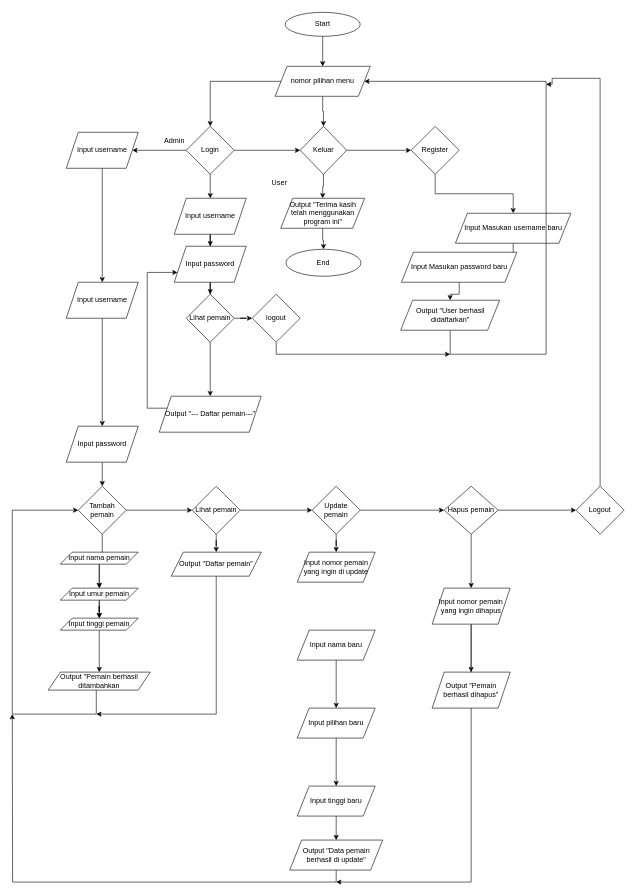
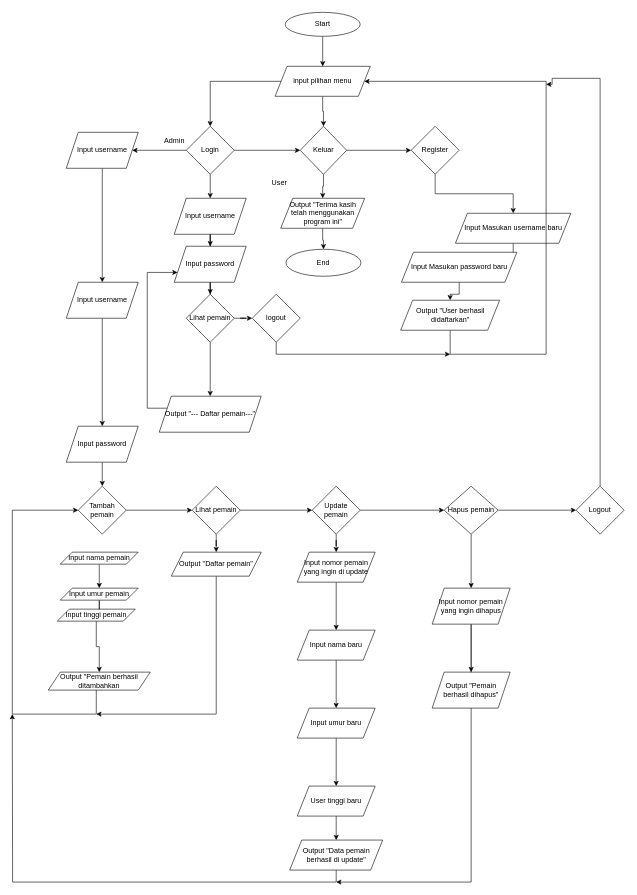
  <mxCell id="0" />
  <mxCell id="1" parent="0" />
  <mxCell id="2" value="" style="edgeStyle=orthogonalEdgeStyle;rounded=0;orthogonalLoop=1;jettySize=auto;html=1;" parent="1" source="3" target="6" edge="1"><mxGeometry relative="1" as="geometry" /></mxCell>
  <mxCell id="3" value="Start" style="ellipse;whiteSpace=wrap;html=1;" parent="1" vertex="1"><mxGeometry x="475" y="20" width="125" height="40" as="geometry" /></mxCell>
  <mxCell id="4" value="" style="edgeStyle=orthogonalEdgeStyle;rounded=0;orthogonalLoop=1;jettySize=auto;html=1;" parent="1" source="6" target="10" edge="1"><mxGeometry relative="1" as="geometry" /></mxCell>
  <mxCell id="5" value="" style="edgeStyle=orthogonalEdgeStyle;rounded=0;orthogonalLoop=1;jettySize=auto;html=1;" parent="1" source="6" target="13" edge="1"><mxGeometry relative="1" as="geometry" /></mxCell>
- <mxCell id="6" value="nomor pilihan menu" style="shape=parallelogram;perimeter=parallelogramPerimeter;whiteSpace=wrap;html=1;fixedSize=1;" parent="1" vertex="1"><mxGeometry x="458.13" y="110" width="158.75" height="50" as="geometry" /></mxCell>
+ <mxCell id="6" value="input pilihan menu" style="shape=parallelogram;perimeter=parallelogramPerimeter;whiteSpace=wrap;html=1;fixedSize=1;" parent="1" vertex="1"><mxGeometry x="458.13" y="110" width="158.75" height="50" as="geometry" /></mxCell>
  <mxCell id="7" value="" style="edgeStyle=orthogonalEdgeStyle;rounded=0;orthogonalLoop=1;jettySize=auto;html=1;" parent="1" source="10" target="13" edge="1"><mxGeometry relative="1" as="geometry" /></mxCell>
  <mxCell id="8" value="" style="edgeStyle=orthogonalEdgeStyle;rounded=0;orthogonalLoop=1;jettySize=auto;html=1;" parent="1" source="10" target="25" edge="1"><mxGeometry relative="1" as="geometry" /></mxCell>
  <mxCell id="9" value="" style="edgeStyle=orthogonalEdgeStyle;rounded=0;orthogonalLoop=1;jettySize=auto;html=1;" parent="1" source="10" target="28" edge="1"><mxGeometry relative="1" as="geometry" /></mxCell>
  <mxCell id="10" value="Login" style="rhombus;whiteSpace=wrap;html=1;" parent="1" vertex="1"><mxGeometry x="310" y="210" width="80" height="80" as="geometry" /></mxCell>
  <mxCell id="11" value="" style="edgeStyle=orthogonalEdgeStyle;rounded=0;orthogonalLoop=1;jettySize=auto;html=1;" parent="1" source="13" target="17" edge="1"><mxGeometry relative="1" as="geometry" /></mxCell>
  <mxCell id="12" value="" style="edgeStyle=orthogonalEdgeStyle;rounded=0;orthogonalLoop=1;jettySize=auto;html=1;entryX=0.5;entryY=1;entryDx=0;entryDy=0;" parent="1" source="13" target="15" edge="1"><mxGeometry relative="1" as="geometry"><mxPoint x="657.51" y="250" as="targetPoint" /></mxGeometry></mxCell>
  <mxCell id="13" value="Keluar" style="rhombus;whiteSpace=wrap;html=1;" parent="1" vertex="1"><mxGeometry x="500" y="210" width="77.51" height="80" as="geometry" /></mxCell>
  <mxCell id="14" value="" style="edgeStyle=orthogonalEdgeStyle;rounded=0;orthogonalLoop=1;jettySize=auto;html=1;" parent="1" source="15" target="19" edge="1"><mxGeometry relative="1" as="geometry" /></mxCell>
  <mxCell id="15" value="Register" style="rhombus;whiteSpace=wrap;html=1;direction=south;" parent="1" vertex="1"><mxGeometry x="685" y="210" width="80" height="80" as="geometry" /></mxCell>
  <mxCell id="16" value="" style="edgeStyle=orthogonalEdgeStyle;rounded=0;orthogonalLoop=1;jettySize=auto;html=1;" parent="1" source="17" target="82" edge="1"><mxGeometry relative="1" as="geometry" /></mxCell>
  <mxCell id="17" value="Output &quot;Terima kasih telah menggunakan program ini&quot;" style="shape=parallelogram;perimeter=parallelogramPerimeter;whiteSpace=wrap;html=1;fixedSize=1;" parent="1" vertex="1"><mxGeometry x="467.5" y="330" width="140" height="50" as="geometry" /></mxCell>
  <mxCell id="18" value="" style="edgeStyle=orthogonalEdgeStyle;rounded=0;orthogonalLoop=1;jettySize=auto;html=1;" parent="1" source="19" target="21" edge="1"><mxGeometry relative="1" as="geometry" /></mxCell>
  <mxCell id="19" value="Input Masukan username baru" style="shape=parallelogram;perimeter=parallelogramPerimeter;whiteSpace=wrap;html=1;fixedSize=1;" parent="1" vertex="1"><mxGeometry x="758.75" y="355" width="192.5" height="50" as="geometry" /></mxCell>
  <mxCell id="20" value="" style="edgeStyle=orthogonalEdgeStyle;rounded=0;orthogonalLoop=1;jettySize=auto;html=1;" parent="1" source="21" target="23" edge="1"><mxGeometry relative="1" as="geometry" /></mxCell>
  <mxCell id="21" value="Input Masukan password baru" style="shape=parallelogram;perimeter=parallelogramPerimeter;whiteSpace=wrap;html=1;fixedSize=1;" parent="1" vertex="1"><mxGeometry x="668.75" y="420" width="192.5" height="50" as="geometry" /></mxCell>
  <mxCell id="22" value="" style="edgeStyle=orthogonalEdgeStyle;rounded=0;orthogonalLoop=1;jettySize=auto;html=1;entryX=1;entryY=0.5;entryDx=0;entryDy=0;" parent="1" source="23" target="6" edge="1"><mxGeometry relative="1" as="geometry"><mxPoint x="900" y="130" as="targetPoint" /><Array as="points"><mxPoint x="750" y="590" /><mxPoint x="910" y="590" /><mxPoint x="910" y="135" /></Array></mxGeometry></mxCell>
  <mxCell id="23" value="Output &quot;User berhasil didaftarkan&quot;" style="shape=parallelogram;perimeter=parallelogramPerimeter;whiteSpace=wrap;html=1;fixedSize=1;" parent="1" vertex="1"><mxGeometry x="667.5" y="500" width="165" height="50" as="geometry" /></mxCell>
  <mxCell id="24" value="" style="edgeStyle=orthogonalEdgeStyle;rounded=0;orthogonalLoop=1;jettySize=auto;html=1;" parent="1" source="25" target="31" edge="1"><mxGeometry relative="1" as="geometry" /></mxCell>
  <mxCell id="25" value="Input username" style="shape=parallelogram;perimeter=parallelogramPerimeter;whiteSpace=wrap;html=1;fixedSize=1;" parent="1" vertex="1"><mxGeometry x="290" y="330" width="120" height="60" as="geometry" /></mxCell>
  <mxCell id="26" value="Admin" style="text;html=1;align=center;verticalAlign=middle;resizable=0;points=[];autosize=1;strokeColor=none;fillColor=none;" parent="1" vertex="1"><mxGeometry x="260" y="220" width="60" height="30" as="geometry" /></mxCell>
  <mxCell id="27" value="" style="edgeStyle=orthogonalEdgeStyle;rounded=0;orthogonalLoop=1;jettySize=auto;html=1;" parent="1" source="28" target="40" edge="1"><mxGeometry relative="1" as="geometry" /></mxCell>
  <mxCell id="28" value="Input username" style="shape=parallelogram;perimeter=parallelogramPerimeter;whiteSpace=wrap;html=1;fixedSize=1;" parent="1" vertex="1"><mxGeometry y="220" width="120" height="60" as="geometry" x="110" /></mxCell>
  <mxCell id="29" value="User" style="text;html=1;align=center;verticalAlign=middle;resizable=0;points=[];autosize=1;strokeColor=none;fillColor=none;" parent="1" vertex="1"><mxGeometry x="440" y="290" width="50" height="30" as="geometry" /></mxCell>
  <mxCell id="30" value="" style="edgeStyle=orthogonalEdgeStyle;rounded=0;orthogonalLoop=1;jettySize=auto;html=1;" parent="1" source="31" target="34" edge="1"><mxGeometry relative="1" as="geometry" /></mxCell>
  <mxCell id="31" value="Input password" style="shape=parallelogram;perimeter=parallelogramPerimeter;whiteSpace=wrap;html=1;fixedSize=1;" parent="1" vertex="1"><mxGeometry x="290" y="410" width="120" height="60" as="geometry" /></mxCell>
  <mxCell id="32" value="" style="edgeStyle=orthogonalEdgeStyle;rounded=0;orthogonalLoop=1;jettySize=auto;html=1;" parent="1" source="34" target="36" edge="1"><mxGeometry relative="1" as="geometry" /></mxCell>
  <mxCell id="33" value="" style="edgeStyle=orthogonalEdgeStyle;rounded=0;orthogonalLoop=1;jettySize=auto;html=1;" parent="1" source="34" target="38" edge="1"><mxGeometry relative="1" as="geometry" /></mxCell>
  <mxCell id="34" value="Lihat pemain" style="rhombus;whiteSpace=wrap;html=1;" parent="1" vertex="1"><mxGeometry x="310" y="490" width="80" height="80" as="geometry" /></mxCell>
  <mxCell id="35" value="" style="edgeStyle=orthogonalEdgeStyle;rounded=0;orthogonalLoop=1;jettySize=auto;html=1;" parent="1" source="36" edge="1"><mxGeometry relative="1" as="geometry"><mxPoint x="750" y="590" as="targetPoint" /><Array as="points"><mxPoint x="460" y="590" /></Array></mxGeometry></mxCell>
  <mxCell id="36" value="logout" style="rhombus;whiteSpace=wrap;html=1;" parent="1" vertex="1"><mxGeometry x="420" y="490" width="80" height="80" as="geometry" /></mxCell>
  <mxCell id="37" value="" style="edgeStyle=orthogonalEdgeStyle;rounded=0;orthogonalLoop=1;jettySize=auto;html=1;entryX=0;entryY=0.75;entryDx=0;entryDy=0;" parent="1" source="38" target="31" edge="1"><mxGeometry relative="1" as="geometry"><Array as="points"><mxPoint x="245" y="680" /><mxPoint x="245" y="454" /></Array></mxGeometry></mxCell>
  <mxCell id="38" value="Output &quot;--- Daftar pemain---&quot;" style="shape=parallelogram;perimeter=parallelogramPerimeter;whiteSpace=wrap;html=1;fixedSize=1;" parent="1" vertex="1"><mxGeometry x="265" y="660" width="170" height="60" as="geometry" /></mxCell>
  <mxCell id="39" value="" style="edgeStyle=orthogonalEdgeStyle;rounded=0;orthogonalLoop=1;jettySize=auto;html=1;" parent="1" source="40" target="42" edge="1"><mxGeometry relative="1" as="geometry" /></mxCell>
  <mxCell id="40" value="Input username" style="shape=parallelogram;perimeter=parallelogramPerimeter;whiteSpace=wrap;html=1;fixedSize=1;" parent="1" vertex="1"><mxGeometry y="470" width="120" height="60" as="geometry" x="110" /></mxCell>
  <mxCell id="41" value="" style="edgeStyle=orthogonalEdgeStyle;rounded=0;orthogonalLoop=1;jettySize=auto;html=1;" parent="1" source="42" target="46" edge="1"><mxGeometry relative="1" as="geometry" /></mxCell>
  <mxCell id="42" value="Input password" style="shape=parallelogram;perimeter=parallelogramPerimeter;whiteSpace=wrap;html=1;fixedSize=1;" parent="1" vertex="1"><mxGeometry y="710" width="120" height="60" as="geometry" x="110" /></mxCell>
  <mxCell id="43" value="" style="edgeStyle=orthogonalEdgeStyle;rounded=0;orthogonalLoop=1;jettySize=auto;html=1;" parent="1" source="46" target="49" edge="1"><mxGeometry relative="1" as="geometry" /></mxCell>
  <mxCell id="44" value="" style="edgeStyle=orthogonalEdgeStyle;rounded=0;orthogonalLoop=1;jettySize=auto;html=1;" parent="1" source="62" target="61" edge="1"><mxGeometry relative="1" as="geometry" /></mxCell>
- <mxCell id="45" value="" style="edgeStyle=orthogonalEdgeStyle;rounded=0;orthogonalLoop=1;jettySize=auto;html=1;" parent="1" source="46" target="62" edge="1"><mxGeometry relative="1" as="geometry" /></mxCell>
  <mxCell id="46" value="Tambah pemain" style="rhombus;whiteSpace=wrap;html=1;" parent="1" vertex="1"><mxGeometry x="130" y="810" width="80" height="80" as="geometry" /></mxCell>
  <mxCell id="47" value="" style="edgeStyle=orthogonalEdgeStyle;rounded=0;orthogonalLoop=1;jettySize=auto;html=1;" parent="1" source="49" target="51" edge="1"><mxGeometry relative="1" as="geometry" /></mxCell>
  <mxCell id="48" value="" style="edgeStyle=orthogonalEdgeStyle;rounded=0;orthogonalLoop=1;jettySize=auto;html=1;" parent="1" source="49" target="66" edge="1"><mxGeometry relative="1" as="geometry" /></mxCell>
  <mxCell id="49" value="Lihat pemain" style="rhombus;whiteSpace=wrap;html=1;" parent="1" vertex="1"><mxGeometry x="320" y="810" width="80" height="80" as="geometry" /></mxCell>
  <mxCell id="50" value="" style="edgeStyle=orthogonalEdgeStyle;rounded=0;orthogonalLoop=1;jettySize=auto;html=1;" parent="1" source="51" target="54" edge="1"><mxGeometry relative="1" as="geometry" /></mxCell>
  <mxCell id="51" value="Update pemain" style="rhombus;whiteSpace=wrap;html=1;" parent="1" vertex="1"><mxGeometry x="520" y="810" width="80" height="80" as="geometry" /></mxCell>
  <mxCell id="52" value="" style="edgeStyle=orthogonalEdgeStyle;rounded=0;orthogonalLoop=1;jettySize=auto;html=1;" parent="1" source="54" target="56" edge="1"><mxGeometry relative="1" as="geometry" /></mxCell>
  <mxCell id="53" value="" style="edgeStyle=orthogonalEdgeStyle;rounded=0;orthogonalLoop=1;jettySize=auto;html=1;" parent="1" source="54" edge="1"><mxGeometry relative="1" as="geometry"><mxPoint x="785" y="980" as="targetPoint" /></mxGeometry></mxCell>
  <mxCell id="54" value="Hapus pemain" style="rhombus;whiteSpace=wrap;html=1;" parent="1" vertex="1"><mxGeometry x="740" y="810" width="90" height="80" as="geometry" /></mxCell>
  <mxCell id="55" value="" style="edgeStyle=orthogonalEdgeStyle;rounded=0;orthogonalLoop=1;jettySize=auto;html=1;" parent="1" source="56" edge="1"><mxGeometry relative="1" as="geometry"><mxPoint x="910" y="140" as="targetPoint" /><Array as="points"><mxPoint x="1000" y="130" /><mxPoint x="920" y="130" /><mxPoint x="920" y="140" /></Array></mxGeometry></mxCell>
  <mxCell id="56" value="Logout" style="rhombus;whiteSpace=wrap;html=1;" parent="1" vertex="1"><mxGeometry x="960" y="810" width="80" height="80" as="geometry" /></mxCell>
  <mxCell id="57" value="" style="edgeStyle=orthogonalEdgeStyle;rounded=0;orthogonalLoop=1;jettySize=auto;html=1;" parent="1" source="58" target="62" edge="1"><mxGeometry relative="1" as="geometry" /></mxCell>
  <mxCell id="58" value="Input nama pemain" style="shape=parallelogram;perimeter=parallelogramPerimeter;whiteSpace=wrap;html=1;fixedSize=1;" parent="1" vertex="1"><mxGeometry x="100" y="920" width="130" height="20" as="geometry" /></mxCell>
  <mxCell id="59" value="" style="edgeStyle=orthogonalEdgeStyle;rounded=0;orthogonalLoop=1;jettySize=auto;html=1;" parent="1" source="62" target="61" edge="1"><mxGeometry relative="1" as="geometry" /></mxCell>
  <mxCell id="60" value="" style="edgeStyle=orthogonalEdgeStyle;rounded=0;orthogonalLoop=1;jettySize=auto;html=1;" parent="1" source="61" target="64" edge="1"><mxGeometry relative="1" as="geometry" /></mxCell>
- <mxCell id="61" value="Input tinggi pemain" style="shape=parallelogram;perimeter=parallelogramPerimeter;whiteSpace=wrap;html=1;fixedSize=1;" parent="1" vertex="1"><mxGeometry x="100" y="1030" width="130" height="20" as="geometry" /></mxCell>
+ <mxCell id="61" value="Input tinggi pemain" style="shape=parallelogram;perimeter=parallelogramPerimeter;whiteSpace=wrap;html=1;fixedSize=1;" parent="1" vertex="1"><mxGeometry x="95" y="1015" width="130" height="20" as="geometry" /></mxCell>
  <mxCell id="62" value="Input umur pemain" style="shape=parallelogram;perimeter=parallelogramPerimeter;whiteSpace=wrap;html=1;fixedSize=1;" parent="1" vertex="1"><mxGeometry x="100" y="980" width="130" height="20" as="geometry" /></mxCell>
  <mxCell id="63" value="" style="edgeStyle=orthogonalEdgeStyle;rounded=0;orthogonalLoop=1;jettySize=auto;html=1;entryX=0;entryY=0.5;entryDx=0;entryDy=0;" parent="1" target="46" edge="1"><mxGeometry relative="1" as="geometry"><mxPoint x="89.999" y="1140" as="sourcePoint" /><mxPoint x="109.94" y="870" as="targetPoint" /><Array as="points"><mxPoint x="160" y="1140" /><mxPoint x="160" y="1190" /><mxPoint x="20" y="1190" /><mxPoint x="20" y="850" /></Array></mxGeometry></mxCell>
  <mxCell id="64" value="Output &quot;Pemain berhasil ditambahkan" style="shape=parallelogram;perimeter=parallelogramPerimeter;whiteSpace=wrap;html=1;fixedSize=1;" parent="1" vertex="1"><mxGeometry x="80" y="1120" width="170" height="30" as="geometry" /></mxCell>
  <mxCell id="65" value="" style="edgeStyle=orthogonalEdgeStyle;rounded=0;orthogonalLoop=1;jettySize=auto;html=1;" parent="1" source="66" edge="1"><mxGeometry relative="1" as="geometry"><mxPoint x="160" y="1190" as="targetPoint" /><Array as="points"><mxPoint x="360" y="1190" /></Array></mxGeometry></mxCell>
  <mxCell id="66" value="Output &quot;Daftar pemain&quot;" style="shape=parallelogram;perimeter=parallelogramPerimeter;whiteSpace=wrap;html=1;fixedSize=1;" parent="1" vertex="1"><mxGeometry x="285" y="920" width="150" height="40" as="geometry" /></mxCell>
  <mxCell id="67" value="" style="edgeStyle=orthogonalEdgeStyle;rounded=0;orthogonalLoop=1;jettySize=auto;html=1;" parent="1" source="51" target="69" edge="1"><mxGeometry relative="1" as="geometry"><mxPoint x="560" y="890" as="sourcePoint" /><mxPoint x="560" y="980" as="targetPoint" /></mxGeometry></mxCell>
+ <mxCell id="68" value="" style="edgeStyle=orthogonalEdgeStyle;rounded=0;orthogonalLoop=1;jettySize=auto;html=1;" parent="1" source="69" target="71" edge="1"><mxGeometry relative="1" as="geometry" /></mxCell>
  <mxCell id="69" value="Input nomor pemain yang ingin di update" style="shape=parallelogram;perimeter=parallelogramPerimeter;whiteSpace=wrap;html=1;fixedSize=1;" parent="1" vertex="1"><mxGeometry x="495" y="920" width="130" height="50" as="geometry" /></mxCell>
  <mxCell id="70" value="" style="edgeStyle=orthogonalEdgeStyle;rounded=0;orthogonalLoop=1;jettySize=auto;html=1;" parent="1" source="71" target="73" edge="1"><mxGeometry relative="1" as="geometry" /></mxCell>
  <mxCell id="71" value="Input nama baru" style="shape=parallelogram;perimeter=parallelogramPerimeter;whiteSpace=wrap;html=1;fixedSize=1;" parent="1" vertex="1"><mxGeometry x="495" y="1050" width="130" height="50" as="geometry" /></mxCell>
  <mxCell id="72" value="" style="edgeStyle=orthogonalEdgeStyle;rounded=0;orthogonalLoop=1;jettySize=auto;html=1;" parent="1" source="73" target="75" edge="1"><mxGeometry relative="1" as="geometry" /></mxCell>
- <mxCell id="73" value="Input pilihan baru" style="shape=parallelogram;perimeter=parallelogramPerimeter;whiteSpace=wrap;html=1;fixedSize=1;" parent="1" vertex="1"><mxGeometry x="495" y="1180" width="130" height="50" as="geometry" /></mxCell>
+ <mxCell id="73" value="Input umur baru" style="shape=parallelogram;perimeter=parallelogramPerimeter;whiteSpace=wrap;html=1;fixedSize=1;" parent="1" vertex="1"><mxGeometry x="495" y="1180" width="130" height="50" as="geometry" /></mxCell>
  <mxCell id="74" value="" style="edgeStyle=orthogonalEdgeStyle;rounded=0;orthogonalLoop=1;jettySize=auto;html=1;" parent="1" source="75" target="77" edge="1"><mxGeometry relative="1" as="geometry" /></mxCell>
- <mxCell id="75" value="Input tinggi baru" style="shape=parallelogram;perimeter=parallelogramPerimeter;whiteSpace=wrap;html=1;fixedSize=1;" parent="1" vertex="1"><mxGeometry x="495" y="1310" width="130" height="50" as="geometry" /></mxCell>
+ <mxCell id="75" value="User tinggi baru" style="shape=parallelogram;perimeter=parallelogramPerimeter;whiteSpace=wrap;html=1;fixedSize=1;" parent="1" vertex="1"><mxGeometry x="495" y="1310" width="130" height="50" as="geometry" /></mxCell>
  <mxCell id="76" value="" style="edgeStyle=orthogonalEdgeStyle;rounded=0;orthogonalLoop=1;jettySize=auto;html=1;exitX=0.5;exitY=1;exitDx=0;exitDy=0;" parent="1" source="77" edge="1"><mxGeometry relative="1" as="geometry"><mxPoint x="542.473" y="1495.067" as="sourcePoint" /><mxPoint x="20" y="1190" as="targetPoint" /></mxGeometry></mxCell>
  <mxCell id="77" value="Output &quot;Data pemain berhasil di update&quot;" style="shape=parallelogram;perimeter=parallelogramPerimeter;whiteSpace=wrap;html=1;fixedSize=1;" parent="1" vertex="1"><mxGeometry x="482.5" y="1400" width="155" height="50" as="geometry" /></mxCell>
  <mxCell id="78" value="" style="edgeStyle=orthogonalEdgeStyle;rounded=0;orthogonalLoop=1;jettySize=auto;html=1;" parent="1" source="80" edge="1"><mxGeometry relative="1" as="geometry"><mxPoint x="560" y="1470" as="targetPoint" /><Array as="points"><mxPoint x="785" y="1470" /><mxPoint x="580" y="1470" /></Array></mxGeometry></mxCell>
  <mxCell id="79" value="" style="edgeStyle=orthogonalEdgeStyle;rounded=0;orthogonalLoop=1;jettySize=auto;html=1;" parent="1" source="80" target="81" edge="1"><mxGeometry relative="1" as="geometry" /></mxCell>
  <mxCell id="80" value="Input nomor pemain yang ingin dihapus" style="shape=parallelogram;perimeter=parallelogramPerimeter;whiteSpace=wrap;html=1;fixedSize=1;" parent="1" vertex="1"><mxGeometry x="720" y="980" width="130" height="60" as="geometry" /></mxCell>
  <mxCell id="81" value="Output &quot;Pemain berhasil dihapus&quot;" style="shape=parallelogram;perimeter=parallelogramPerimeter;whiteSpace=wrap;html=1;fixedSize=1;" parent="1" vertex="1"><mxGeometry x="720" y="1120" width="130" height="60" as="geometry" /></mxCell>
  <mxCell id="82" value="End" style="ellipse;whiteSpace=wrap;html=1;" parent="1" vertex="1"><mxGeometry x="476.26" y="415" width="125" height="45" as="geometry" /></mxCell>
